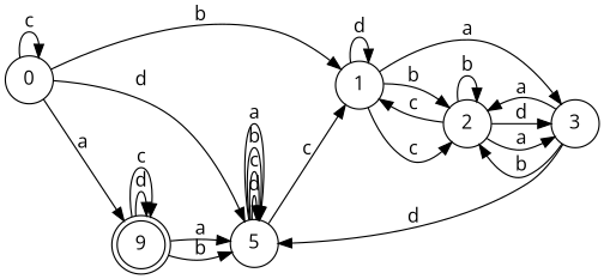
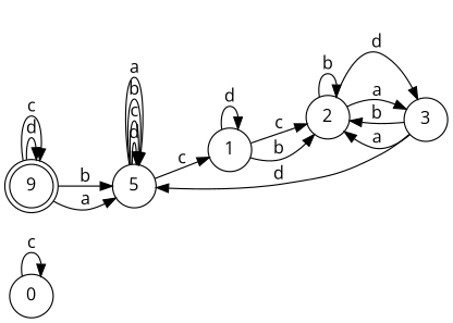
  digraph {
    fontname="Open Sans"
    rankdir=LR
    node [fontname="Open Sans" shape=circle]
    edge [fontname="Open Sans"]
    n1 [label=0]
    n2 [label=5]
    n3 [label=1]
    n4 [label=9 shape=doublecircle]
    n5 [label=2]
    n6 [label=3]
    n1 -> n1 [label=c]
-   n1 -> n2 [label=d]
-   n1 -> n3 [label=b]
-   n1 -> n4 [label=a]
    n2 -> n2 [label=d]
    n2 -> n2 [label=c]
    n2 -> n2 [label=b]
    n2 -> n2 [label=a]
    n2 -> n3 [label=c]
    n3 -> n3 [label=d]
    n3 -> n5 [label=c]
    n3 -> n5 [label=b]
-   n3 -> n6 [label=a]
    n4 -> n2 [label=b]
    n4 -> n2 [label=a]
    n4 -> n4 [label=d]
    n4 -> n4 [label=c]
-   n5 -> n3 [label=c]
    n5 -> n5 [label=b]
    n5 -> n6 [label=d]
    n5 -> n6 [label=a]
    n6 -> n2 [label=d]
    n6 -> n5 [label=b]
    n6 -> n5 [label=a]
  }
